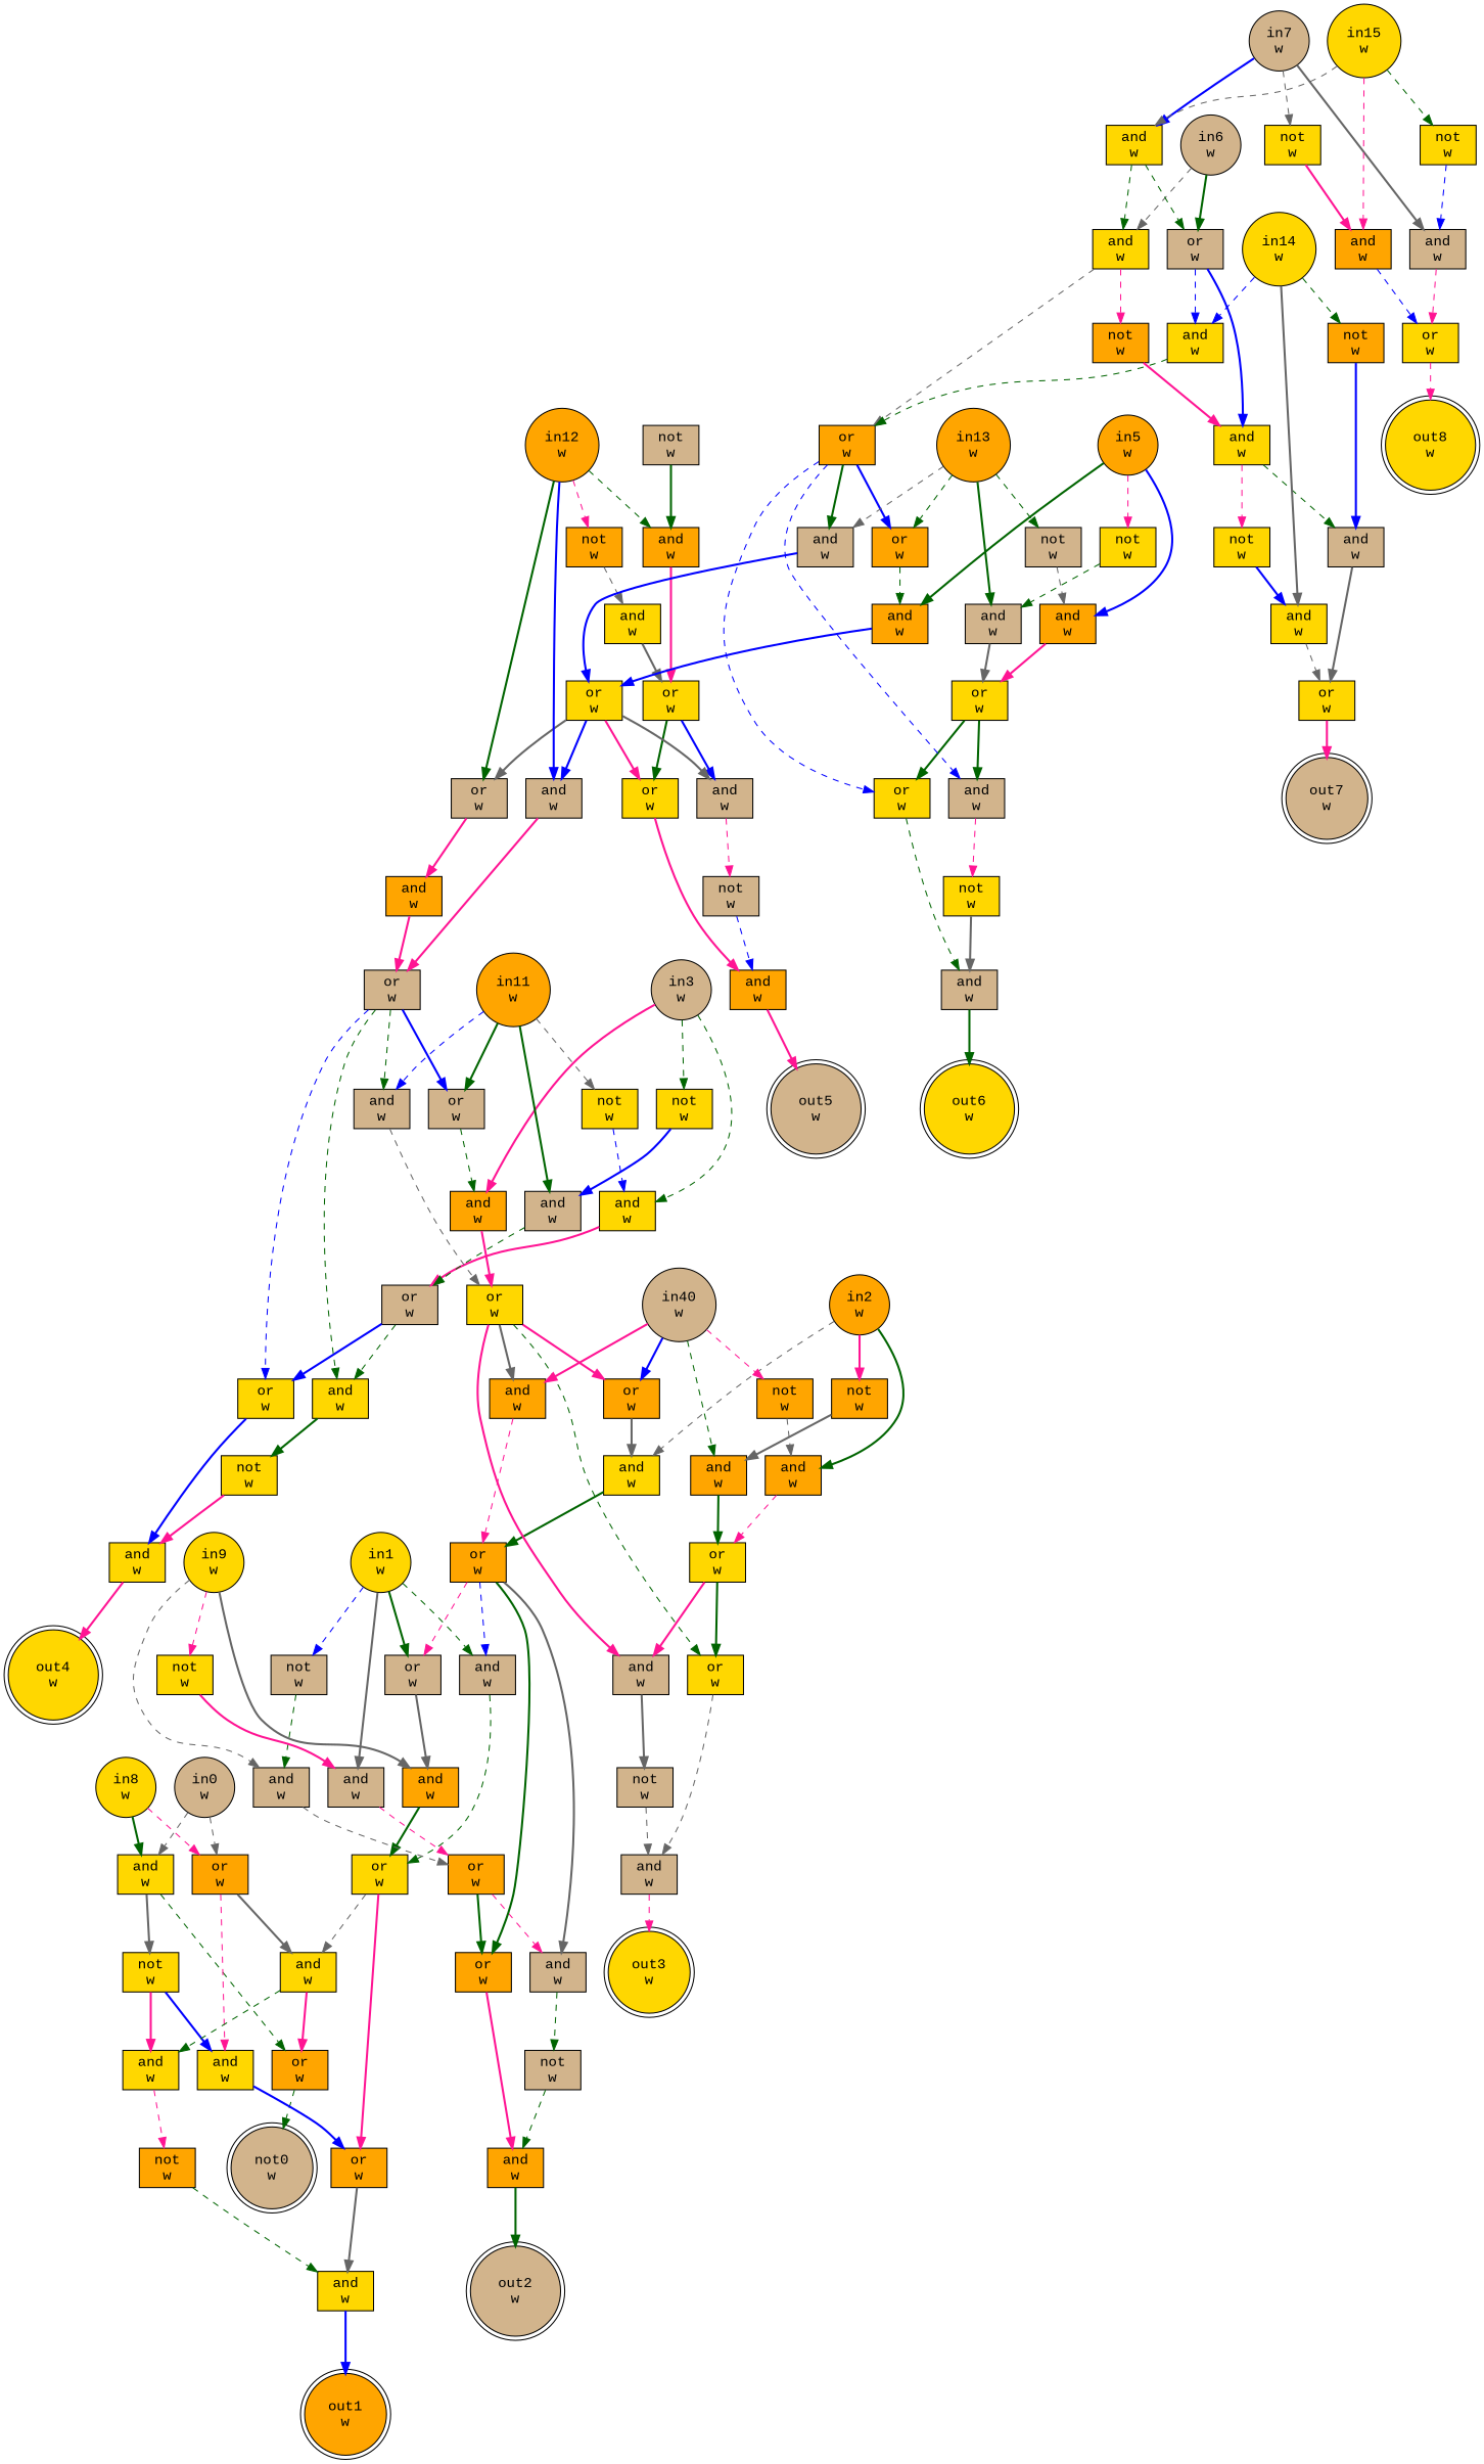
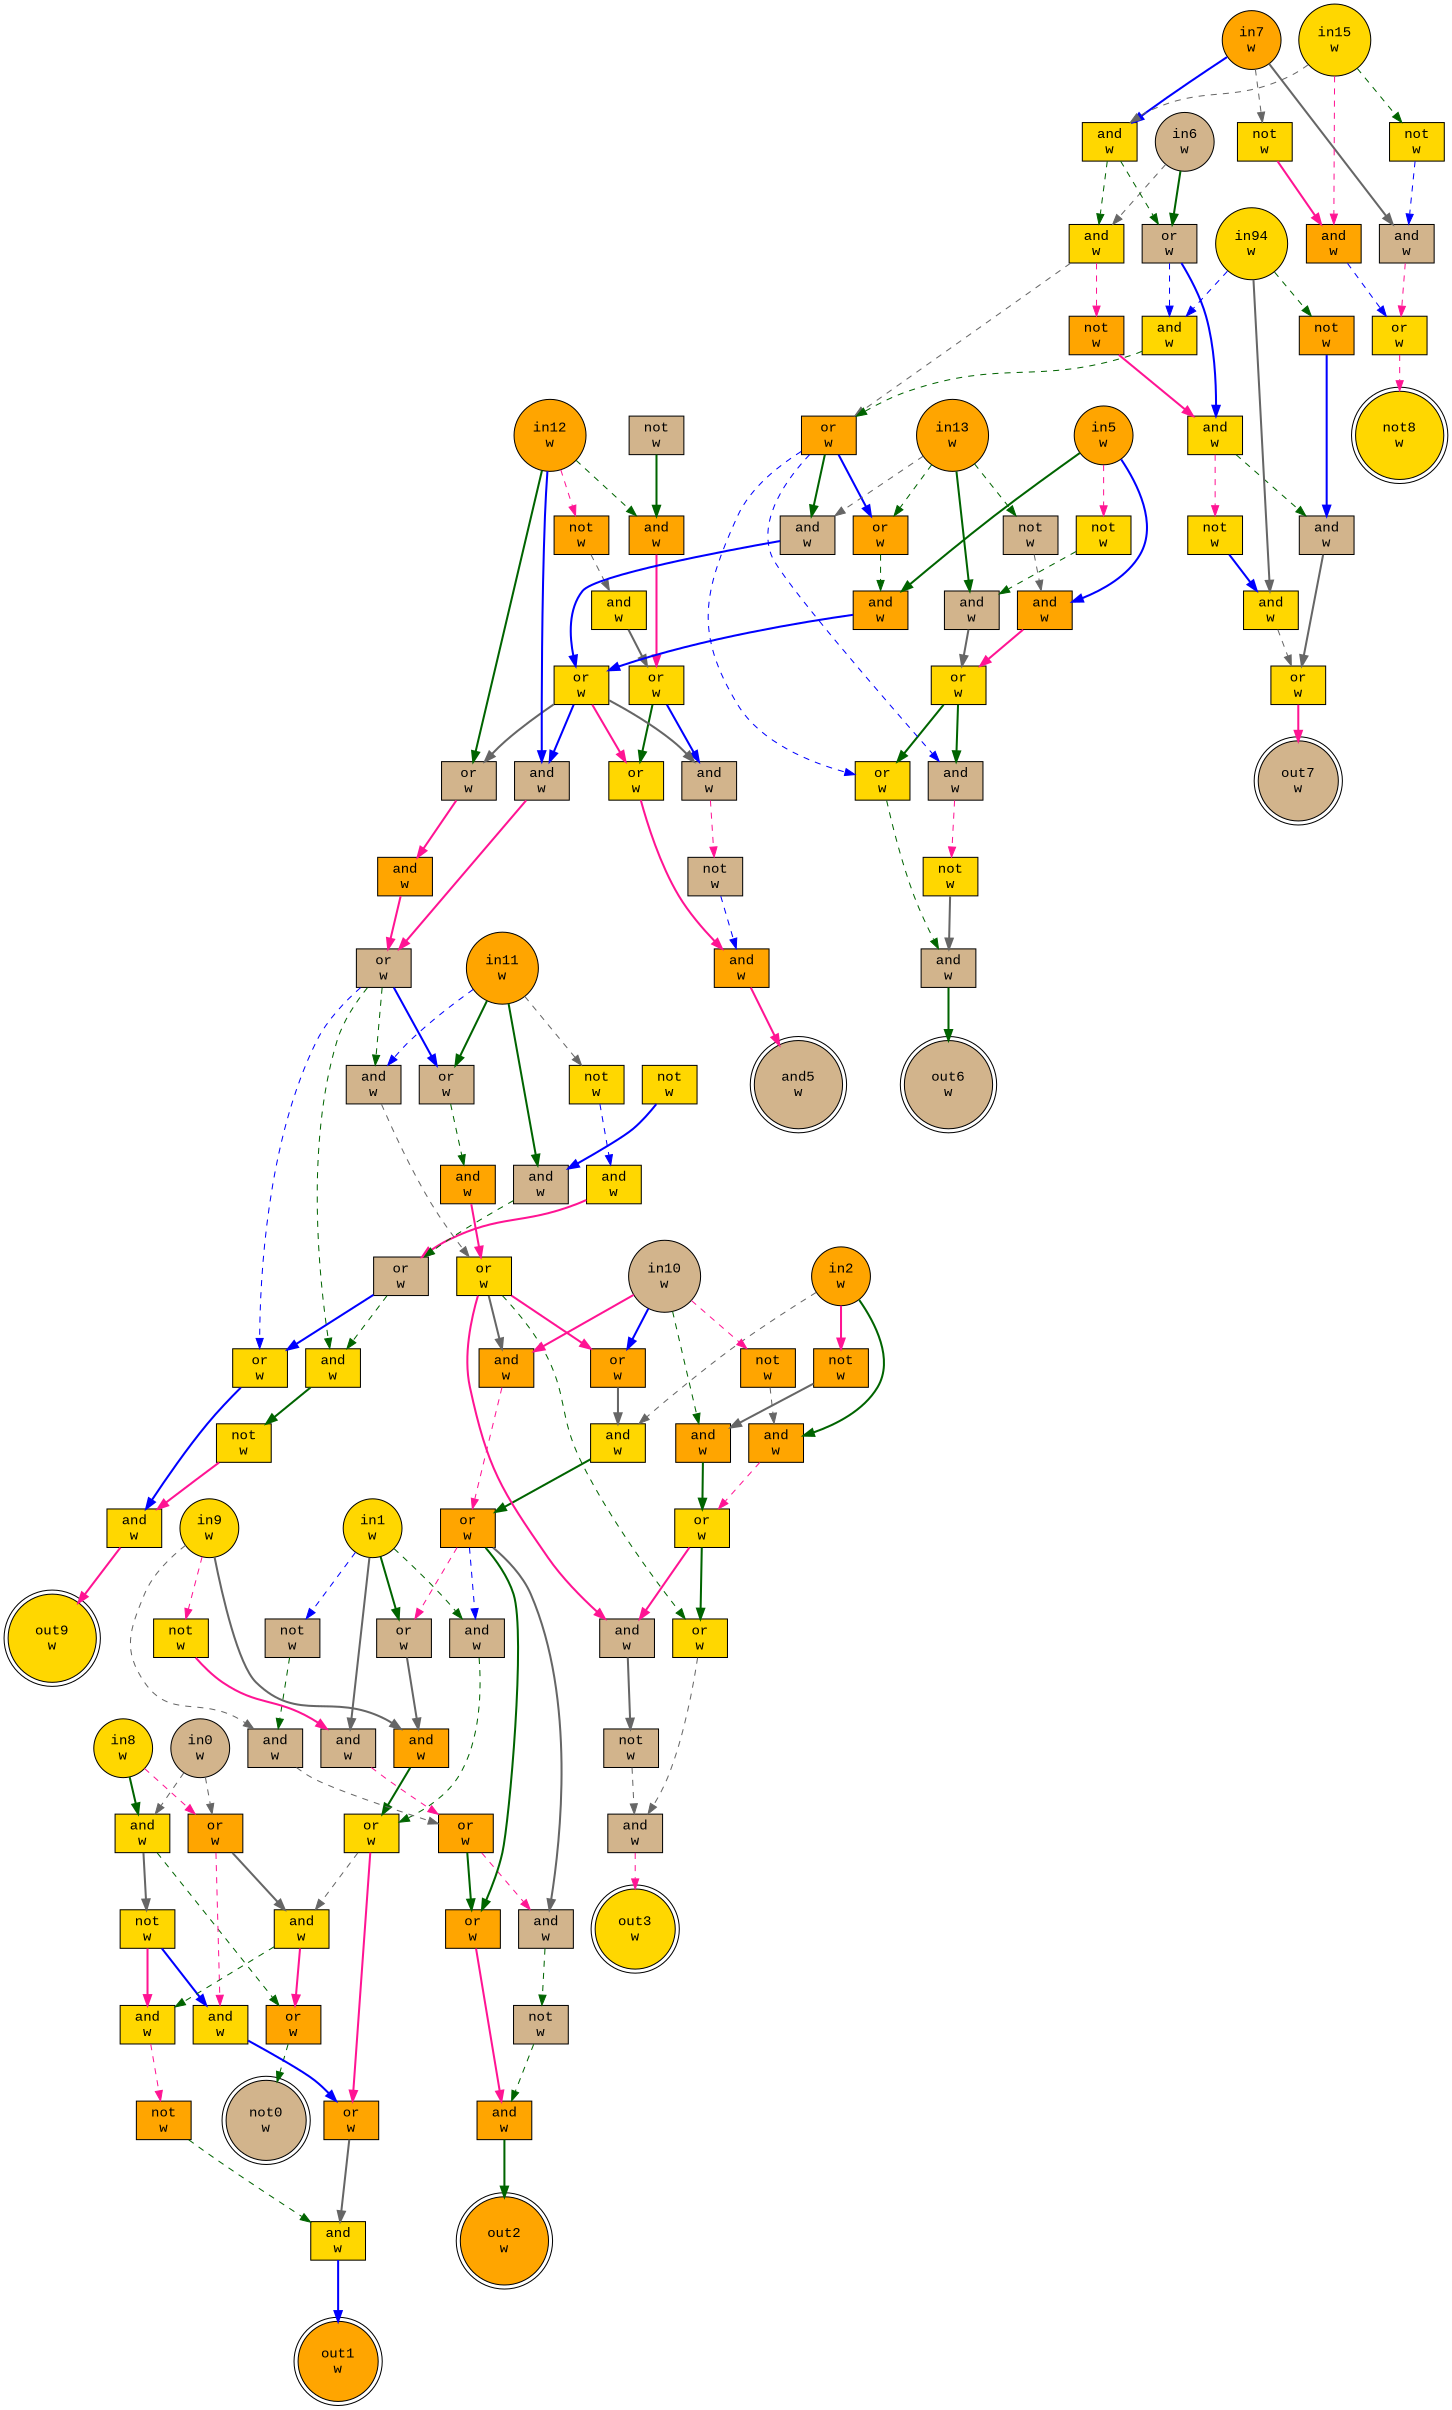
  digraph {
    fontname="Liberation Mono"
    node [fillcolor=gold fontname="Liberation Mono" shape=rect style=filled]
    edge [color=darkgreen fontcolor=forestgreen fontname="Liberation Mono" style=bold]
    n1 [fillcolor=tan label="in0\nw" shape=circle]
    n2 [label="and\nw"]
    n3 [fillcolor=orange label="or\nw"]
    n4 [label="not\nw"]
    n5 [fillcolor=orange label="or\nw"]
    n6 [label="and\nw"]
    n7 [label="and\nw"]
    n8 [label="in1\nw" shape=circle]
    n9 [fillcolor=tan label="and\nw"]
    n10 [fillcolor=tan label="or\nw"]
    n11 [fillcolor=tan label="and\nw"]
    n12 [fillcolor=tan label="not\nw"]
    n13 [fillcolor=orange label="or\nw"]
    n14 [fillcolor=orange label="and\nw"]
    n15 [label="or\nw"]
    n16 [fillcolor=tan label="and\nw"]
    n17 [fillcolor=orange label="in2\nw" shape=circle]
    n18 [fillcolor=orange label="and\nw"]
    n19 [label="and\nw"]
    n20 [fillcolor=orange label="not\nw"]
    n21 [label="or\nw"]
    n22 [fillcolor=orange label="or\nw"]
    n23 [fillcolor=orange label="and\nw"]
-   n24 [fillcolor=tan label="in3\nw" shape=circle]
    n25 [label="and\nw"]
    n26 [fillcolor=orange label="and\nw"]
    n27 [label="not\nw"]
    n28 [fillcolor=tan label="or\nw"]
    n29 [label="or\nw"]
    n30 [fillcolor=tan label="and\nw"]
    n31 [label="and\nw"]
    n32 [label="or\nw"]
    n33 [fillcolor=orange label="and\nw"]
    n34 [fillcolor=tan label="or\nw"]
    n35 [fillcolor=tan label="not\nw"]
    n36 [fillcolor=orange label="and\nw"]
    n37 [fillcolor=orange label="in5\nw" shape=circle]
    n38 [fillcolor=orange label="and\nw"]
    n39 [fillcolor=orange label="and\nw"]
    n40 [label="not\nw"]
    n41 [label="or\nw"]
    n42 [label="or\nw"]
    n43 [fillcolor=tan label="and\nw"]
    n44 [fillcolor=tan label="in6\nw" shape=circle]
    n45 [label="and\nw"]
    n46 [fillcolor=tan label="or\nw"]
    n47 [fillcolor=orange label="not\nw"]
    n48 [fillcolor=orange label="or\nw"]
    n49 [label="and\nw"]
    n50 [label="and\nw"]
-   n51 [fillcolor=tan label="in7\nw" shape=circle]
+   n51 [fillcolor=orange label="in7\nw" shape=circle]
    n52 [fillcolor=tan label="and\nw"]
    n53 [label="and\nw"]
    n54 [label="not\nw"]
    n55 [label="or\nw"]
    n56 [fillcolor=orange label="and\nw"]
    n57 [label="in8\nw" shape=circle]
    n58 [label="in9\nw" shape=circle]
    n59 [label="not\nw"]
-   n60 [fillcolor=tan label="in40\nw" shape=circle]
+   n60 [fillcolor=tan label="in10\nw" shape=circle]
    n61 [fillcolor=orange label="not\nw"]
    n62 [fillcolor=orange label="or\nw"]
    n63 [fillcolor=orange label="and\nw"]
    n64 [fillcolor=orange label="in11\nw" shape=circle]
    n65 [label="not\nw"]
    n66 [fillcolor=tan label="or\nw"]
    n67 [fillcolor=tan label="and\nw"]
    n68 [fillcolor=orange label="in12\nw" shape=circle]
    n69 [fillcolor=orange label="not\nw"]
    n70 [fillcolor=tan label="or\nw"]
    n71 [fillcolor=tan label="and\nw"]
    n72 [fillcolor=orange label="in13\nw" shape=circle]
    n73 [fillcolor=tan label="not\nw"]
    n74 [fillcolor=orange label="or\nw"]
    n75 [fillcolor=tan label="and\nw"]
-   n76 [label="in14\nw" shape=circle]
+   n76 [label="in94\nw" shape=circle]
    n77 [fillcolor=orange label="not\nw"]
    n78 [label="and\nw"]
    n79 [fillcolor=tan label="and\nw"]
    n80 [label="or\nw"]
    n81 [label="in15\nw" shape=circle]
    n82 [label="not\nw"]
-   n83 [label="out8\nw" shape=doublecircle]
+   n83 [label="not8\nw" shape=doublecircle]
    n84 [fillcolor=tan label="and\nw"]
    n85 [label="or\nw"]
    n86 [label="not\nw"]
    n87 [fillcolor=tan label="out7\nw" shape=doublecircle]
    n88 [label="not\nw"]
    n89 [fillcolor=tan label="and\nw"]
    n90 [fillcolor=tan label="and\nw"]
    n91 [label="or\nw"]
    n92 [fillcolor=tan label="not\nw"]
    n93 [fillcolor=orange label="and\nw"]
    n94 [label="and\nw"]
    n95 [label="or\nw"]
-   n96 [label="out6\nw" shape=doublecircle]
+   n96 [fillcolor=tan label="out6\nw" shape=doublecircle]
    n97 [label="not\nw"]
    n98 [label="and\nw"]
    n99 [fillcolor=tan label="and\nw"]
    n100 [label="or\nw"]
-   n101 [fillcolor=tan label="out5\nw" shape=doublecircle]
+   n101 [fillcolor=tan label="and5\nw" shape=doublecircle]
    n102 [fillcolor=tan label="not\nw"]
    n103 [fillcolor=tan label="and\nw"]
    n104 [fillcolor=tan label="and\nw"]
    n105 [fillcolor=orange label="or\nw"]
-   n106 [label="out4\nw" shape=doublecircle]
+   n106 [label="out9\nw" shape=doublecircle]
    n107 [fillcolor=tan label="not\nw"]
    n108 [fillcolor=orange label="and\nw"]
    n109 [label="out3\nw" shape=doublecircle]
    n110 [fillcolor=orange label="or\nw"]
    n111 [label="and\nw"]
    n112 [label="and\nw"]
-   n113 [fillcolor=tan label="out2\nw" shape=doublecircle]
+   n113 [fillcolor=orange label="out2\nw" shape=doublecircle]
    n114 [fillcolor=tan label="not0\nw" shape=doublecircle]
    n115 [fillcolor=orange label="not\nw"]
    n116 [fillcolor=orange label="out1\nw" shape=doublecircle]
    n1 -> n2 [color=gray40 style=dashed]
    n1 -> n3 [color=gray40 style=dashed]
    n2 -> n4 [color=gray40]
    n2 -> n5 [style=dashed]
    n3 -> n6 [color=gray40]
    n3 -> n7 [color=deeppink style=dashed]
    n4 -> n7 [color=blue]
    n4 -> n112 [color=deeppink]
    n5 -> n114 [style=dashed]
    n6 -> n5 [color=deeppink]
    n6 -> n112 [style=dashed]
    n7 -> n110 [color=blue]
    n8 -> n9 [color=gray40]
    n8 -> n10
    n8 -> n11 [style=dashed]
    n8 -> n12 [color=blue style=dashed]
    n9 -> n13 [color=deeppink style=dashed]
    n10 -> n14 [color=gray40]
    n11 -> n15 [style=dashed]
    n12 -> n16 [style=dashed]
    n13 -> n104 [color=deeppink style=dashed]
    n13 -> n105
    n14 -> n15
    n15 -> n6 [color=gray40 style=dashed]
    n15 -> n110 [color=deeppink]
    n16 -> n13 [color=gray40 style=dashed]
    n17 -> n18
    n17 -> n19 [color=gray40 style=dashed]
    n17 -> n20 [color=deeppink]
    n18 -> n21 [color=deeppink style=dashed]
    n19 -> n22
    n20 -> n23 [color=gray40]
    n21 -> n99 [color=deeppink]
    n21 -> n100
    n22 -> n10 [color=deeppink style=dashed]
    n22 -> n11 [color=blue style=dashed]
    n22 -> n104 [color=gray40]
    n22 -> n105
    n23 -> n21
-   n24 -> n25 [style=dashed]
-   n24 -> n26 [color=deeppink]
-   n24 -> n27 [style=dashed]
    n25 -> n28 [color=deeppink]
    n26 -> n29 [color=deeppink]
    n27 -> n30 [color=blue]
    n28 -> n94 [style=dashed]
    n28 -> n95 [color=blue]
    n29 -> n62 [color=deeppink]
    n29 -> n63 [color=gray40]
    n29 -> n99 [color=deeppink]
    n29 -> n100 [style=dashed]
    n30 -> n28 [style=dashed]
    n31 -> n32 [color=gray40]
    n32 -> n90 [color=blue]
    n32 -> n91
    n33 -> n34 [color=deeppink]
    n34 -> n66 [color=blue]
    n34 -> n67 [style=dashed]
    n34 -> n94 [style=dashed]
    n34 -> n95 [color=blue style=dashed]
    n35 -> n36
    n36 -> n32 [color=deeppink]
    n37 -> n38 [color=blue]
    n37 -> n39
    n37 -> n40 [color=deeppink style=dashed]
    n38 -> n41 [color=deeppink]
    n39 -> n42 [color=blue]
    n40 -> n43 [style=dashed]
    n41 -> n84
    n41 -> n85
    n42 -> n70 [color=gray40]
    n42 -> n71 [color=blue]
    n42 -> n90 [color=gray40]
    n42 -> n91 [color=deeppink]
    n43 -> n41 [color=gray40]
    n44 -> n45 [color=gray40 style=dashed]
    n44 -> n46
    n45 -> n47 [color=deeppink style=dashed]
    n45 -> n48 [color=gray40 style=dashed]
    n46 -> n49 [color=blue style=dashed]
    n46 -> n50 [color=blue]
    n47 -> n50 [color=deeppink]
    n48 -> n74 [color=blue]
    n48 -> n75
    n48 -> n84 [color=blue style=dashed]
    n48 -> n85 [color=blue style=dashed]
    n49 -> n48 [style=dashed]
    n50 -> n79 [style=dashed]
    n50 -> n86 [color=deeppink style=dashed]
    n51 -> n52 [color=gray40]
    n51 -> n53 [color=blue]
    n51 -> n54 [color=gray40 style=dashed]
    n52 -> n55 [color=deeppink style=dashed]
    n53 -> n45 [style=dashed]
    n53 -> n46 [style=dashed]
    n54 -> n56 [color=deeppink]
    n55 -> n83 [color=deeppink style=dashed]
    n56 -> n55 [color=blue style=dashed]
    n57 -> n2
    n57 -> n3 [color=deeppink style=dashed]
    n58 -> n14 [color=gray40]
    n58 -> n16 [color=gray40 style=dashed]
    n58 -> n59 [color=deeppink style=dashed]
    n59 -> n9 [color=deeppink]
    n60 -> n23 [style=dashed]
    n60 -> n61 [color=deeppink style=dashed]
    n60 -> n62 [color=blue]
    n60 -> n63 [color=deeppink]
    n61 -> n18 [color=gray40 style=dashed]
    n62 -> n19 [color=gray40]
    n63 -> n22 [color=deeppink style=dashed]
    n64 -> n30
    n64 -> n65 [color=gray40 style=dashed]
    n64 -> n66
    n64 -> n67 [color=blue style=dashed]
    n65 -> n25 [color=blue style=dashed]
    n66 -> n26 [style=dashed]
    n67 -> n29 [color=gray40 style=dashed]
    n68 -> n36 [style=dashed]
    n68 -> n69 [color=deeppink style=dashed]
    n68 -> n70
    n68 -> n71 [color=blue]
    n69 -> n31 [color=gray40 style=dashed]
    n70 -> n33 [color=deeppink]
    n71 -> n34 [color=deeppink]
    n72 -> n43
    n72 -> n73 [style=dashed]
    n72 -> n74 [style=dashed]
    n72 -> n75 [color=gray40 style=dashed]
    n73 -> n38 [color=gray40 style=dashed]
    n74 -> n39 [style=dashed]
    n75 -> n42 [color=blue]
    n76 -> n49 [color=blue style=dashed]
    n76 -> n77 [style=dashed]
    n76 -> n78 [color=gray40]
    n77 -> n79 [color=blue]
    n78 -> n80 [color=gray40 style=dashed]
    n79 -> n80 [color=gray40]
    n80 -> n87 [color=deeppink]
    n81 -> n53 [color=gray40 style=dashed]
    n81 -> n56 [color=deeppink style=dashed]
    n81 -> n82 [style=dashed]
    n82 -> n52 [color=blue style=dashed]
    n84 -> n88 [color=deeppink style=dashed]
    n85 -> n89 [style=dashed]
    n86 -> n78 [color=blue]
    n88 -> n89 [color=gray40]
    n89 -> n96
    n90 -> n92 [color=deeppink style=dashed]
    n91 -> n93 [color=deeppink]
    n92 -> n93 [color=blue style=dashed]
    n93 -> n101 [color=deeppink]
    n94 -> n97
    n95 -> n98 [color=blue]
    n97 -> n98 [color=deeppink]
    n98 -> n106 [color=deeppink]
    n99 -> n102 [color=gray40]
    n100 -> n103 [color=gray40 style=dashed]
    n102 -> n103 [color=gray40 style=dashed]
    n103 -> n109 [color=deeppink style=dashed]
    n104 -> n107 [style=dashed]
    n105 -> n108 [color=deeppink]
    n107 -> n108 [style=dashed]
    n108 -> n113
    n110 -> n111 [color=gray40]
    n111 -> n116 [color=blue]
    n112 -> n115 [color=deeppink style=dashed]
    n115 -> n111 [style=dashed]
  }
